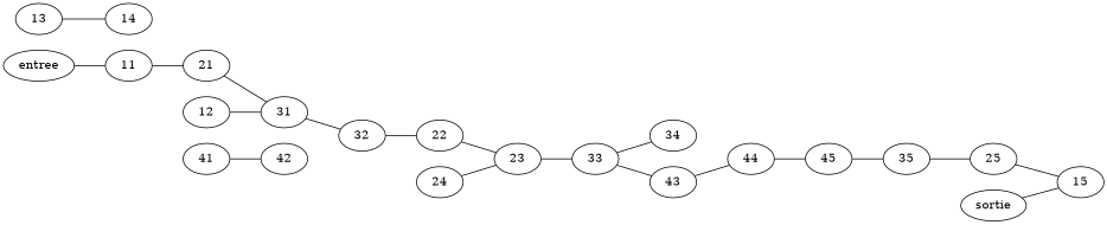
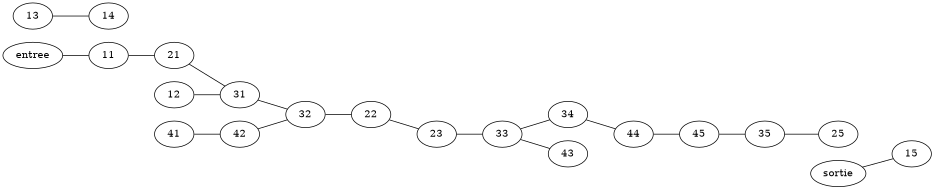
  graph {
    rankdir=LR
    entree
    11
    21
    31
    sortie
    15
    32
    22
    23
    41
    42
    33
    34
    43
    12
    13
    14
-   24
    44
    45
    35
    25
    entree -- 11
    11 -- 21
    21 -- 31
    31 -- 32
    sortie -- 15
    32 -- 22
    22 -- 23
    23 -- 33
    41 -- 42
+   42 -- 32
    33 -- 34
    33 -- 43
-   43 -- 44
+   34 -- 44
    12 -- 31
    13 -- 14
-   24 -- 23
    44 -- 45
    45 -- 35
    35 -- 25
-   25 -- 15
  }
